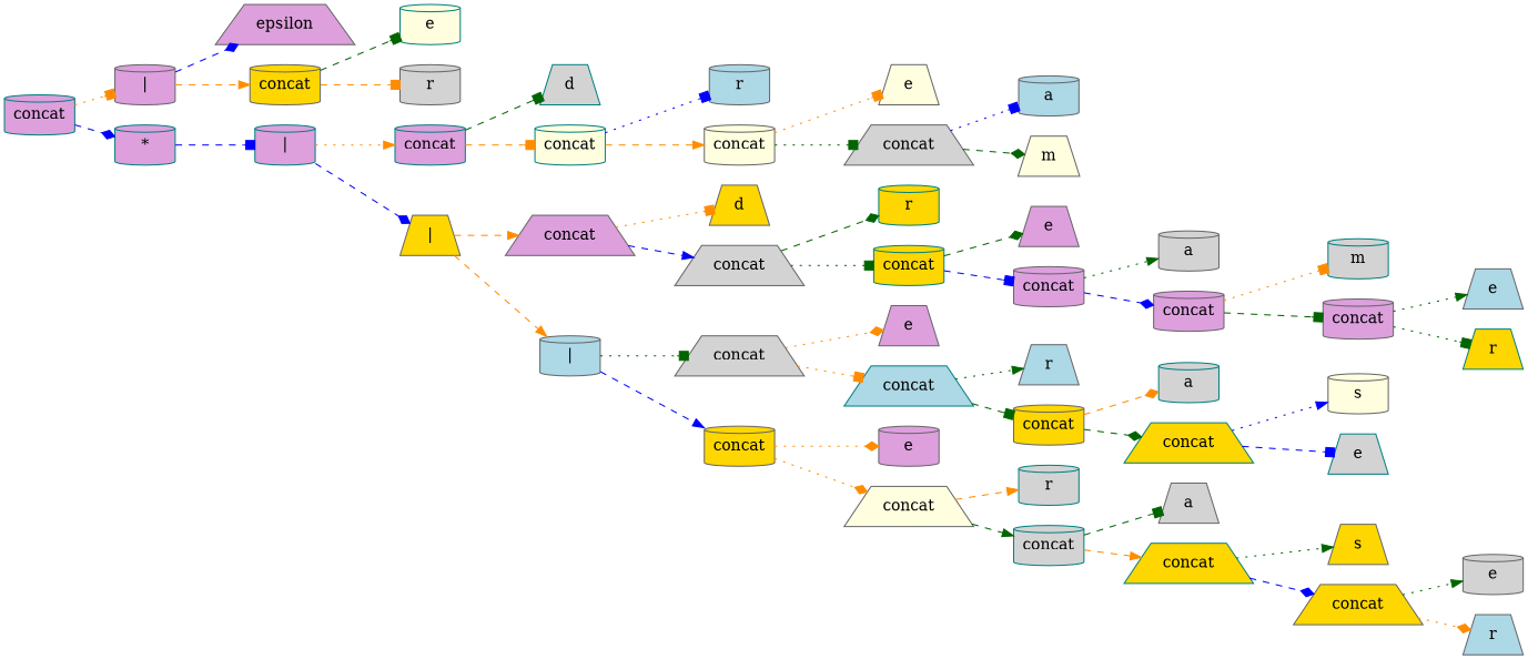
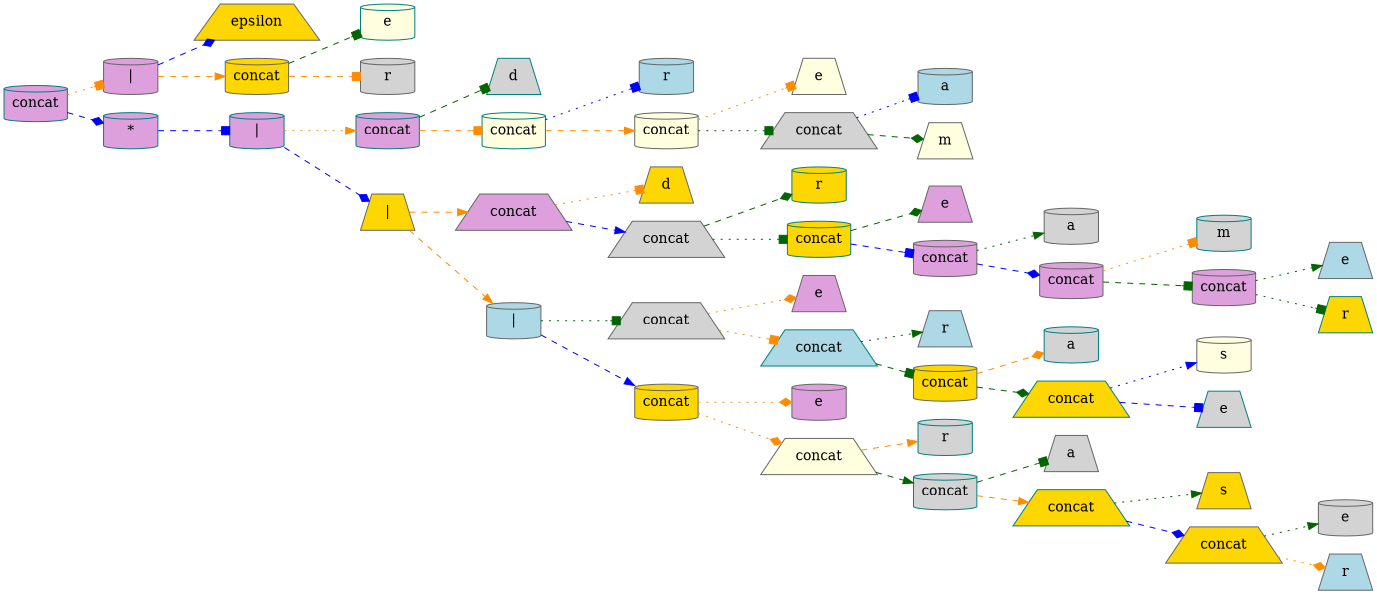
  digraph {
    rankdir=LR
    node [style=filled fillcolor=plum color=gray40 shape=cylinder]
    edge [color=darkorange style=dashed arrowhead=box]
    n1 [label=concat color=teal]
    n2 [label="|"]
    n3 [label="*" color=teal]
-   n4 [label=epsilon shape=trapezium]
+   n4 [label=epsilon fillcolor=gold shape=trapezium]
    n5 [label=concat fillcolor=gold]
    n6 [label=e fillcolor=lightyellow color=teal]
    n7 [label=r fillcolor=lightgrey]
    n8 [label="|" color=teal]
    n9 [label=concat color=teal]
    n10 [label="|" fillcolor=gold shape=trapezium]
    n11 [label=d fillcolor=lightgrey color=teal shape=trapezium]
    n12 [label=concat fillcolor=lightyellow color=teal]
    n13 [label=r fillcolor=lightblue]
    n14 [label=concat fillcolor=lightyellow]
    n15 [label=e fillcolor=lightyellow shape=trapezium]
    n16 [label=concat fillcolor=lightgrey shape=trapezium]
    n17 [label=a fillcolor=lightblue]
    n18 [label=m fillcolor=lightyellow shape=trapezium]
    n19 [label=concat shape=trapezium]
    n20 [label="|" fillcolor=lightblue]
    n21 [label=d fillcolor=gold shape=trapezium]
    n22 [label=concat fillcolor=lightgrey shape=trapezium]
    n23 [label=r fillcolor=gold color=teal]
    n24 [label=concat fillcolor=gold color=teal]
    n25 [label=e shape=trapezium]
    n26 [label=concat]
    n27 [label=a fillcolor=lightgrey]
    n28 [label=concat]
    n29 [label=m fillcolor=lightgrey color=teal]
    n30 [label=concat]
    n31 [label=e fillcolor=lightblue shape=trapezium]
    n32 [label=r fillcolor=gold color=teal shape=trapezium]
    n33 [label=concat fillcolor=lightgrey shape=trapezium]
    n34 [label=concat fillcolor=gold]
    n35 [label=e shape=trapezium]
    n36 [label=concat fillcolor=lightblue color=teal shape=trapezium]
    n37 [label=r fillcolor=lightblue shape=trapezium]
    n38 [label=concat fillcolor=gold]
    n39 [label=a fillcolor=lightgrey color=teal]
    n40 [label=concat fillcolor=gold color=teal shape=trapezium]
    n41 [label=s fillcolor=lightyellow]
    n42 [label=e fillcolor=lightgrey color=teal shape=trapezium]
    n43 [label=e]
    n44 [label=concat fillcolor=lightyellow shape=trapezium]
    n45 [label=r fillcolor=lightgrey color=teal]
    n46 [label=concat fillcolor=lightgrey color=teal]
    n47 [label=a fillcolor=lightgrey shape=trapezium]
    n48 [label=concat fillcolor=gold color=teal shape=trapezium]
    n49 [label=s fillcolor=gold shape=trapezium]
    n50 [label=concat fillcolor=gold shape=trapezium]
    n51 [label=e fillcolor=lightgrey]
    n52 [label=r fillcolor=lightblue shape=trapezium]
    n1 -> n2 [style=dotted]
    n1 -> n3 [color=blue arrowhead=diamond]
    n2 -> n4 [color=blue arrowhead=diamond]
    n2 -> n5 [arrowhead=normal]
    n3 -> n8 [color=blue]
    n5 -> n6 [color=darkgreen]
    n5 -> n7
    n8 -> n9 [style=dotted arrowhead=normal]
    n8 -> n10 [color=blue arrowhead=diamond]
    n9 -> n11 [color=darkgreen]
    n9 -> n12
    n10 -> n19 [arrowhead=normal]
    n10 -> n20 [arrowhead=normal]
    n12 -> n13 [color=blue style=dotted]
    n12 -> n14 [arrowhead=normal]
    n14 -> n15 [style=dotted]
    n14 -> n16 [color=darkgreen style=dotted]
    n16 -> n17 [color=blue style=dotted]
    n16 -> n18 [color=darkgreen arrowhead=diamond]
    n19 -> n21 [style=dotted]
    n19 -> n22 [color=blue arrowhead=normal]
    n20 -> n33 [color=darkgreen style=dotted]
    n20 -> n34 [color=blue arrowhead=normal]
    n22 -> n23 [color=darkgreen arrowhead=diamond]
    n22 -> n24 [color=darkgreen style=dotted]
    n24 -> n25 [color=darkgreen arrowhead=diamond]
    n24 -> n26 [color=blue]
    n26 -> n27 [color=darkgreen style=dotted arrowhead=normal]
    n26 -> n28 [color=blue arrowhead=diamond]
    n28 -> n29 [style=dotted]
    n28 -> n30 [color=darkgreen]
    n30 -> n31 [color=darkgreen style=dotted arrowhead=normal]
    n30 -> n32 [color=darkgreen style=dotted]
    n33 -> n35 [style=dotted arrowhead=diamond]
    n33 -> n36 [style=dotted]
    n34 -> n43 [style=dotted arrowhead=diamond]
    n34 -> n44 [style=dotted arrowhead=diamond]
    n36 -> n37 [color=darkgreen style=dotted arrowhead=normal]
    n36 -> n38 [color=darkgreen]
    n38 -> n39 [arrowhead=diamond]
    n38 -> n40 [color=darkgreen arrowhead=diamond]
    n40 -> n41 [color=blue style=dotted arrowhead=normal]
    n40 -> n42 [color=blue]
    n44 -> n45 [arrowhead=normal]
    n44 -> n46 [color=darkgreen arrowhead=normal]
    n46 -> n47 [color=darkgreen]
    n46 -> n48 [arrowhead=normal]
    n48 -> n49 [color=darkgreen style=dotted arrowhead=normal]
    n48 -> n50 [color=blue arrowhead=diamond]
    n50 -> n51 [color=darkgreen style=dotted arrowhead=normal]
    n50 -> n52 [style=dotted arrowhead=diamond]
  }
